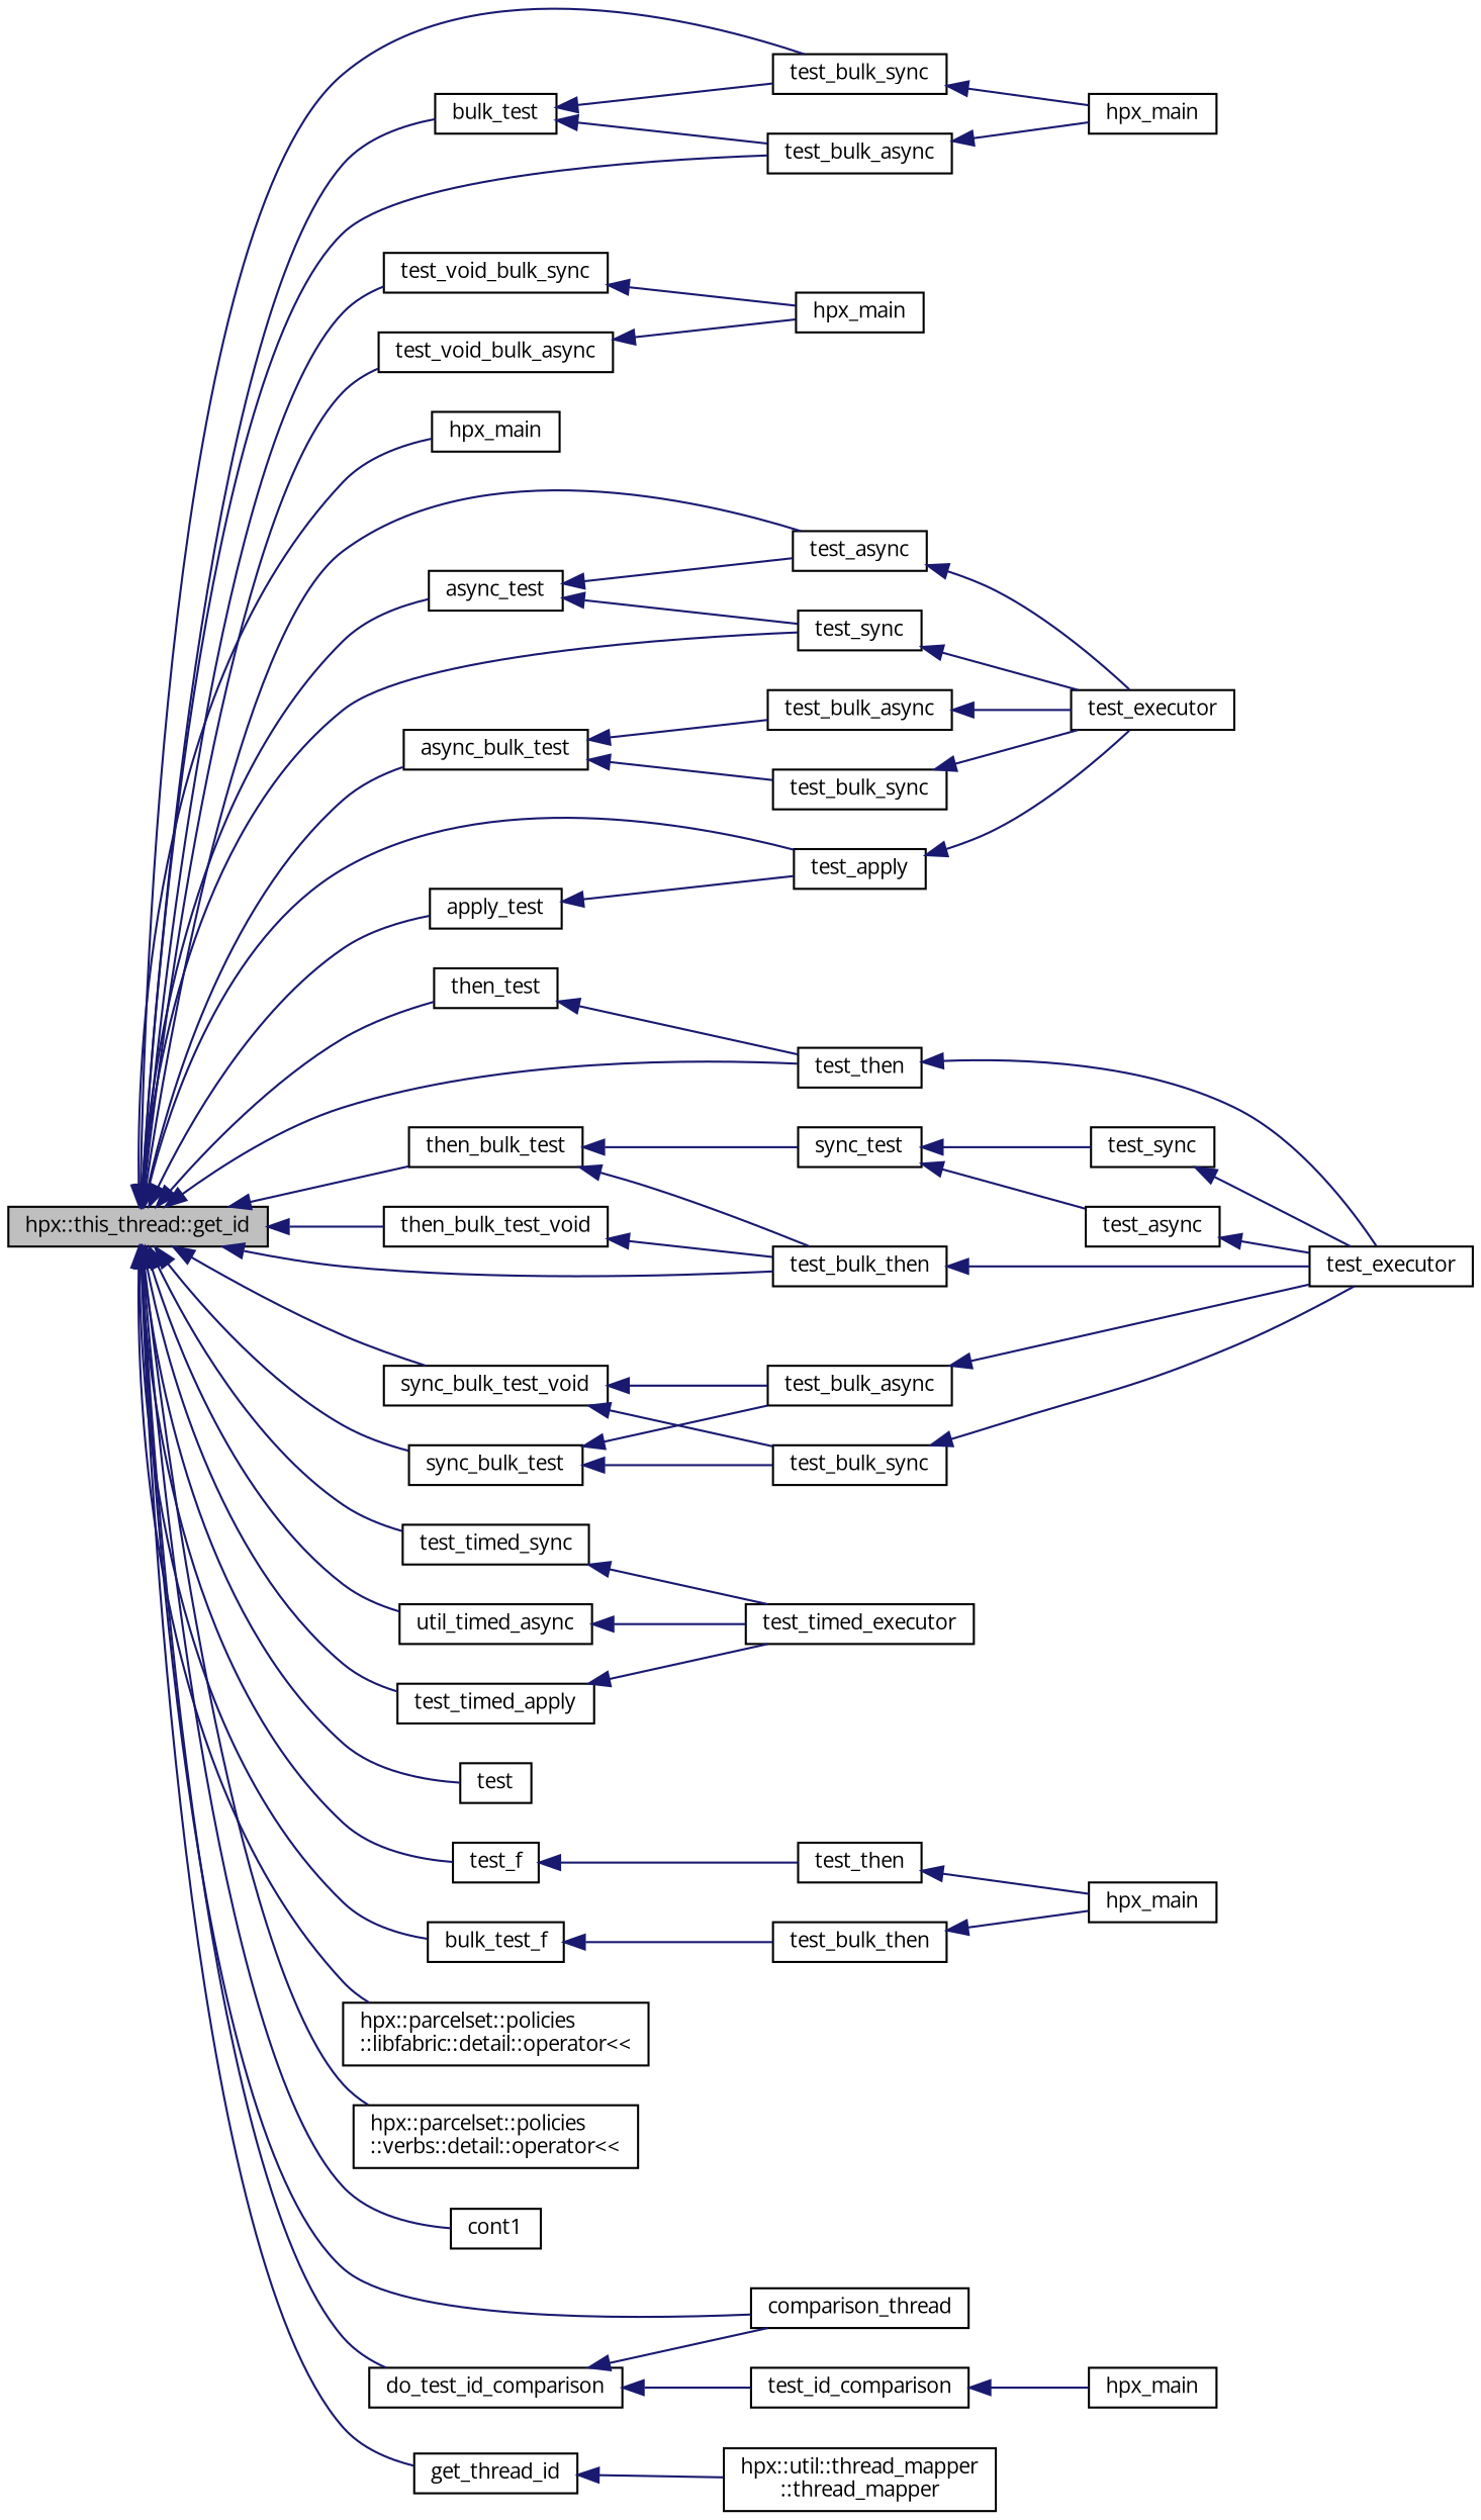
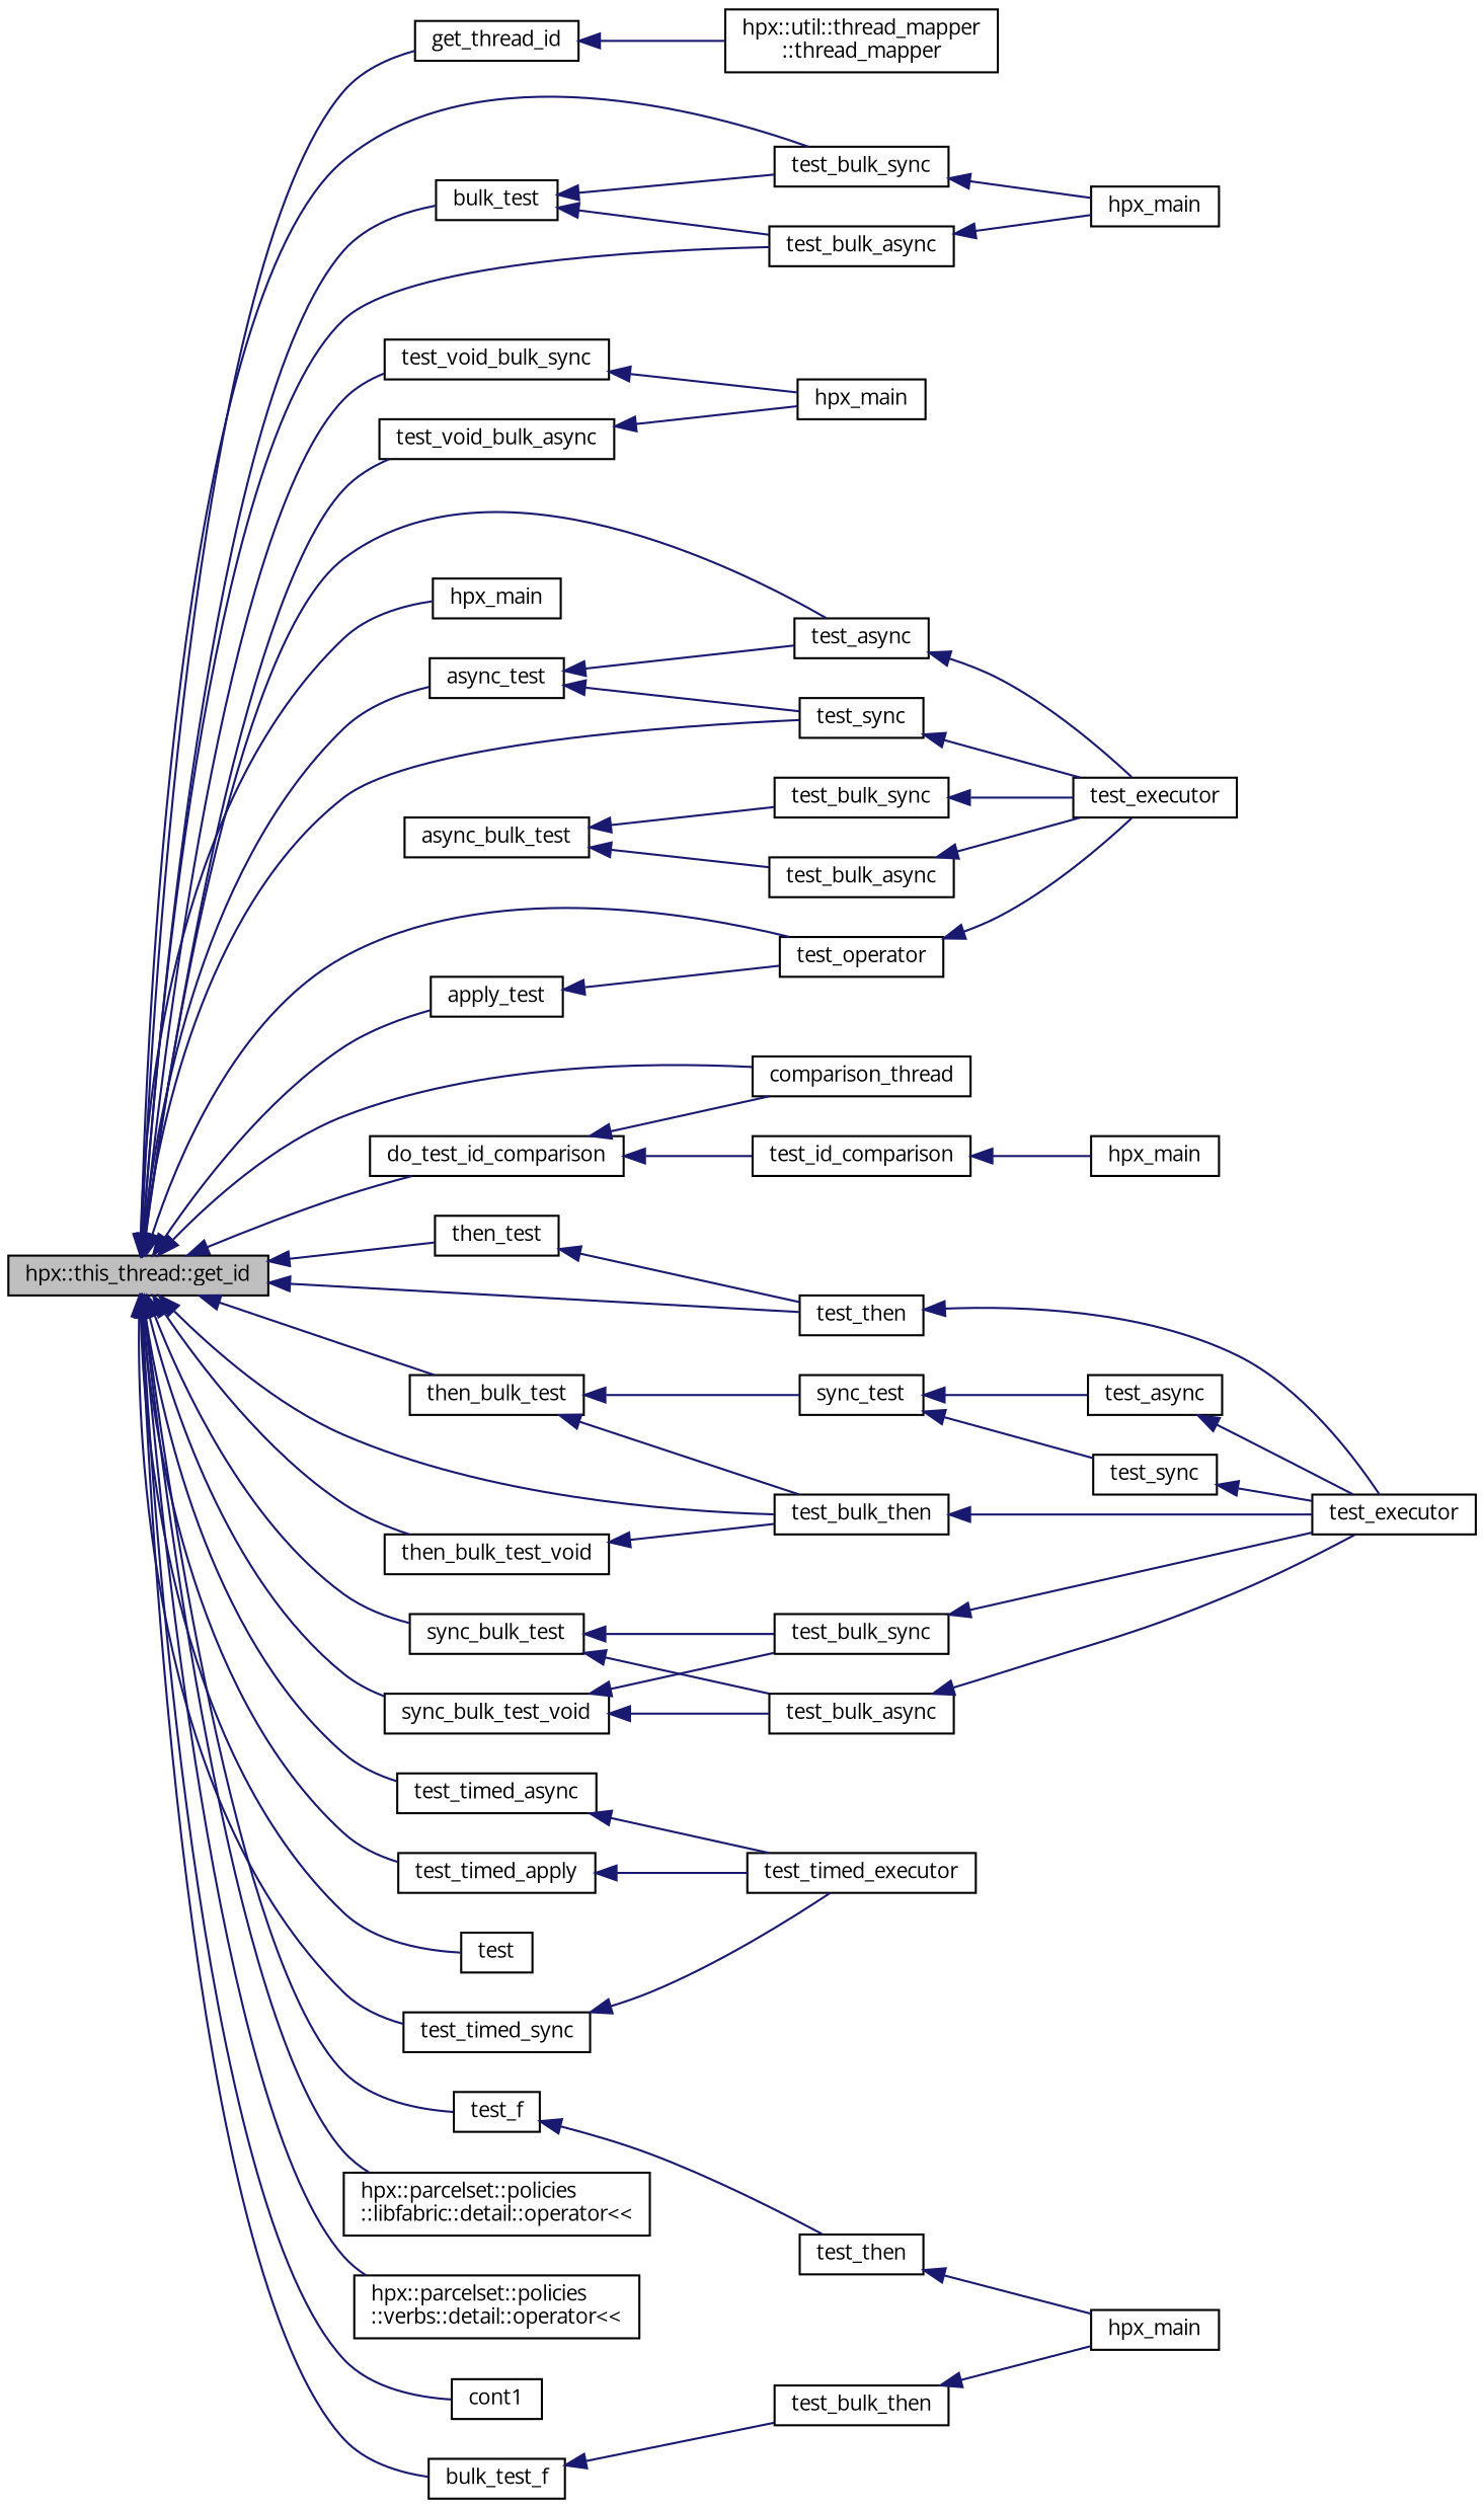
  digraph {
    fontname="Open Sans"
    rankdir=LR
    node [color=black fillcolor=white fontname="Open Sans" fontsize=10 shape=record style=filled]
    edge [color=midnightblue dir=back fontname="Open Sans" fontsize=10 labelfontname=Helvetica labelfontsize=10 style=solid]
    n1 [fillcolor=grey75 fontcolor=black height=0.2 label="hpx::this_thread::get_id" width=0.4]
    n2 [height=0.2 label=bulk_test width=0.4]
    n3 [height=0.2 label=test_bulk_sync width=0.4]
    n4 [height=0.2 label=test_bulk_async width=0.4]
    n5 [height=0.2 label=test_void_bulk_sync width=0.4]
    n6 [height=0.2 label=test_void_bulk_async width=0.4]
    n7 [height=0.2 label=hpx_main width=0.4]
    n8 [height=0.2 label=async_test width=0.4]
    n9 [height=0.2 label=test_sync width=0.4]
    n10 [height=0.2 label=test_async width=0.4]
    n11 [height=0.2 label=apply_test width=0.4]
-   n12 [height=0.2 label=test_apply width=0.4]
+   n12 [height=0.2 label=test_operator width=0.4]
    n13 [height=0.2 label=async_bulk_test width=0.4]
    n14 [height=0.2 label=sync_bulk_test width=0.4]
    n15 [height=0.2 label=sync_bulk_test_void width=0.4]
    n16 [height=0.2 label=then_test width=0.4]
    n17 [height=0.2 label=test_then width=0.4]
    n18 [height=0.2 label=then_bulk_test width=0.4]
    n19 [height=0.2 label=test_bulk_then width=0.4]
    n20 [height=0.2 label=then_bulk_test_void width=0.4]
    n21 [height=0.2 label=test_timed_apply width=0.4]
    n22 [height=0.2 label=test_timed_sync width=0.4]
-   n23 [height=0.2 label=util_timed_async width=0.4]
+   n23 [height=0.2 label=test_timed_async width=0.4]
    n24 [height=0.2 label=test width=0.4]
    n25 [height=0.2 label=test_f width=0.4]
    n26 [height=0.2 label=bulk_test_f width=0.4]
    n27 [height=0.2 label="hpx::parcelset::policies\l::libfabric::detail::operator\<\<" width=0.4]
    n28 [height=0.2 label="hpx::parcelset::policies\l::verbs::detail::operator\<\<" width=0.4]
    n29 [height=0.2 label=cont1 width=0.4]
    n30 [height=0.2 label=comparison_thread width=0.4]
    n31 [height=0.2 label=do_test_id_comparison width=0.4]
    n32 [height=0.2 label=get_thread_id width=0.4]
    n33 [height=0.2 label=hpx_main width=0.4]
    n34 [height=0.2 label=hpx_main width=0.4]
    n35 [height=0.2 label=test_executor width=0.4]
    n36 [height=0.2 label=test_bulk_sync width=0.4]
    n37 [height=0.2 label=test_bulk_async width=0.4]
    n38 [height=0.2 label=sync_test width=0.4]
    n39 [height=0.2 label=test_sync width=0.4]
    n40 [height=0.2 label=test_async width=0.4]
    n41 [height=0.2 label=test_bulk_sync width=0.4]
    n42 [height=0.2 label=test_bulk_async width=0.4]
    n43 [height=0.2 label=test_executor width=0.4]
    n44 [height=0.2 label=test_timed_executor width=0.4]
    n45 [height=0.2 label=test_then width=0.4]
    n46 [height=0.2 label=test_bulk_then width=0.4]
    n47 [height=0.2 label=test_id_comparison width=0.4]
    n48 [height=0.2 label="hpx::util::thread_mapper\l::thread_mapper" width=0.4]
    n49 [height=0.2 label=hpx_main width=0.4]
    n50 [height=0.2 label=hpx_main width=0.4]
    n1 -> n2
    n1 -> n3
    n1 -> n4
    n1 -> n5
    n1 -> n6
    n1 -> n7
    n1 -> n8
    n1 -> n9
    n1 -> n10
    n1 -> n11
    n1 -> n12
-   n1 -> n13
    n1 -> n14
    n1 -> n15
    n1 -> n16
    n1 -> n17
    n1 -> n18
    n1 -> n19
    n1 -> n20
    n1 -> n21
    n1 -> n22
    n1 -> n23
    n1 -> n24
    n1 -> n25
    n1 -> n26
    n1 -> n27
    n1 -> n28
    n1 -> n29
    n1 -> n30
    n1 -> n31
    n1 -> n32
    n2 -> n3
    n2 -> n4
    n3 -> n33
    n4 -> n33
    n5 -> n34
    n6 -> n34
    n8 -> n9
    n8 -> n10
    n9 -> n35
    n10 -> n35
    n11 -> n12
    n12 -> n35
    n13 -> n36
    n13 -> n37
    n14 -> n41
    n14 -> n42
    n15 -> n41
    n15 -> n42
    n16 -> n17
    n17 -> n43
    n18 -> n19
    n18 -> n38
    n19 -> n43
    n20 -> n19
    n21 -> n44
    n22 -> n44
    n23 -> n44
    n25 -> n45
    n26 -> n46
    n31 -> n30
    n31 -> n47
    n32 -> n48
    n36 -> n35
    n37 -> n35
    n38 -> n39
    n38 -> n40
    n39 -> n43
    n40 -> n43
    n41 -> n43
    n42 -> n43
    n45 -> n49
    n46 -> n49
    n47 -> n50
  }
